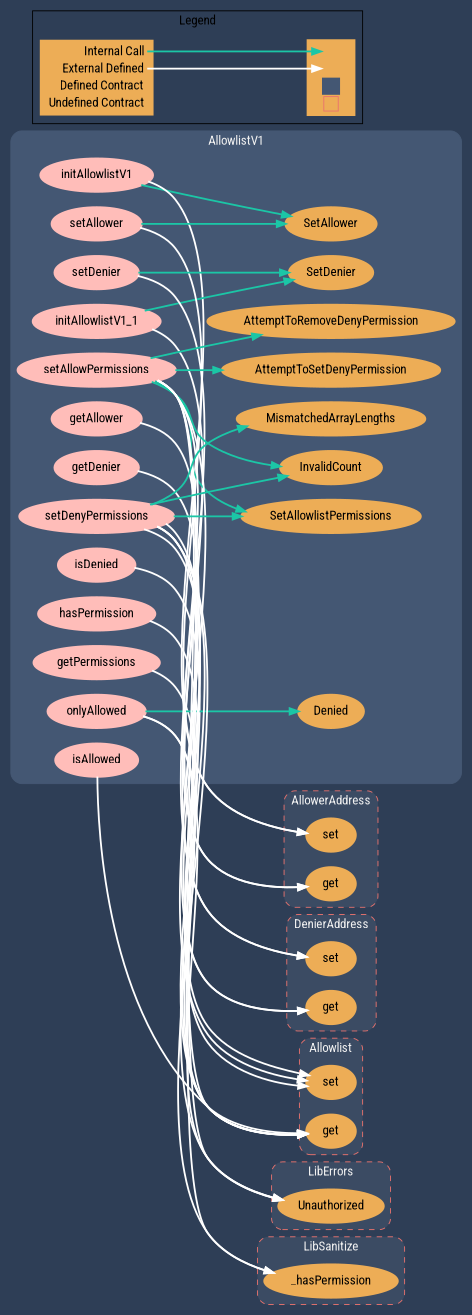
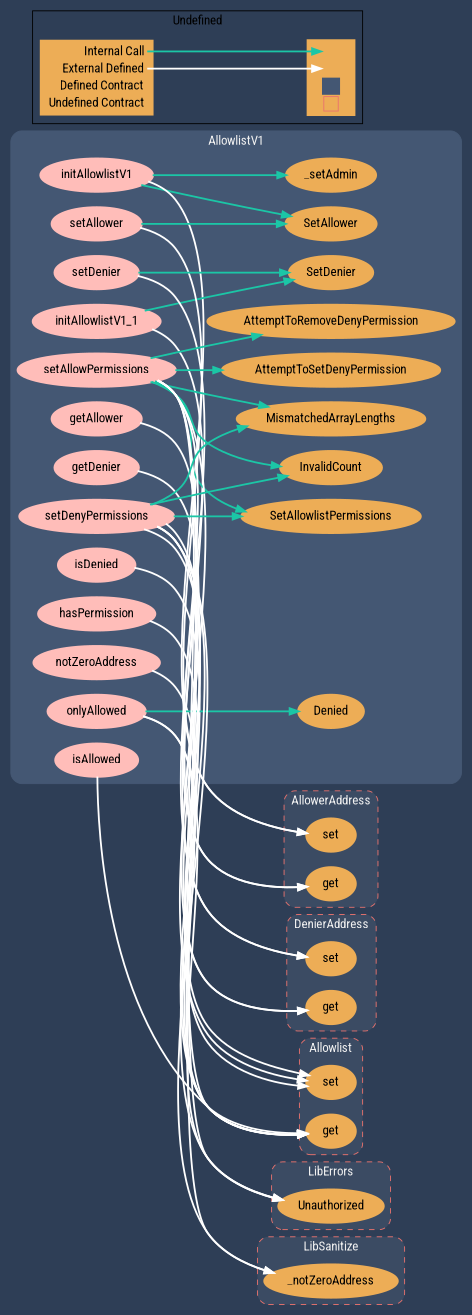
  digraph {
    bgcolor="#2e3e56"
    compound=true
    fontname="Roboto Condensed"
    rankdir=LR
    node [color="#edad56" fillcolor="#edad56" fontname="Roboto Condensed" penwidth=3 style=filled]
    edge [color=white fontname="Roboto Condensed" penwidth=2]
    n1 [color="#ffbdb9" fillcolor="#ffbdb9" label=initAllowlistV1]
    n2 [color="#ffbdb9" fillcolor="#ffbdb9" label=initAllowlistV1_1]
    n3 [color="#ffbdb9" fillcolor="#ffbdb9" label=getAllower]
    n4 [color="#ffbdb9" fillcolor="#ffbdb9" label=getDenier]
    n5 [color="#ffbdb9" fillcolor="#ffbdb9" label=isAllowed]
    n6 [color="#ffbdb9" fillcolor="#ffbdb9" label=isDenied]
    n7 [color="#ffbdb9" fillcolor="#ffbdb9" label=hasPermission]
-   n8 [color="#ffbdb9" fillcolor="#ffbdb9" label=getPermissions]
+   n8 [color="#ffbdb9" fillcolor="#ffbdb9" label=notZeroAddress]
    n9 [color="#ffbdb9" fillcolor="#ffbdb9" label=onlyAllowed]
    n10 [color="#ffbdb9" fillcolor="#ffbdb9" label=setAllower]
    n11 [color="#ffbdb9" fillcolor="#ffbdb9" label=setDenier]
    n12 [color="#ffbdb9" fillcolor="#ffbdb9" label=setAllowPermissions]
    n13 [color="#ffbdb9" fillcolor="#ffbdb9" label=setDenyPermissions]
+   n14 [label=_setAdmin]
    n15 [label=SetAllower]
    n16 [label=SetDenier]
    n17 [label=Denied]
    n18 [label=InvalidCount]
    n19 [label=MismatchedArrayLengths]
    n20 [label=AttemptToRemoveDenyPermission]
    n21 [label=AttemptToSetDenyPermission]
    n22 [label=SetAllowlistPermissions]
    n23 [label=set]
    n24 [label=get]
    n25 [label=set]
    n26 [label=get]
    n27 [label=get]
    n28 [label=set]
    n29 [label=<<table border="0" cellpadding="2" cellspacing="0" cellborder="0">   <tr><td align="right" port="i1">Internal Call</td></tr>   <tr><td align="right" port="i2">External Defined</td></tr>   <tr><td align="right" port="i3">Defined Contract</td></tr>   <tr><td align="right" port="i4">Undefined Contract</td></tr>   </table>> shape=plaintext]
    n30 [label=<<table border="0" cellpadding="2" cellspacing="0" cellborder="0">   <tr><td port="i1">&nbsp;&nbsp;&nbsp;</td></tr>   <tr><td port="i2">&nbsp;&nbsp;&nbsp;</td></tr>   <tr><td port="i3" bgcolor="#445773">&nbsp;&nbsp;&nbsp;</td></tr>   <tr><td port="i4">     <table border="1" cellborder="0" cellspacing="0" cellpadding="7" color="#e8726d">       <tr>        <td></td>       </tr>      </table>   </td></tr>   </table>> shape=plaintext]
    n31 [label=Unauthorized]
-   n32 [label=_hasPermission]
+   n32 [label=_notZeroAddress]
    subgraph cluster_1 {
      bgcolor="#445773"
      color="#445773"
      fontcolor="#f0f0f0"
      label=AllowlistV1
      style=rounded
      n1
      n2
      n3
      n4
      n5
      n6
      n7
      n8
      n9
      n10
      n11
      n12
      n13
+     n14
      n15
      n16
      n17
      n18
      n19
      n20
      n21
      n22
    }
    subgraph cluster_2 {
      bgcolor="#3b4b63"
      color="#e8726d"
      fontcolor="#f0f0f0"
      label=LibSanitize
      style="rounded,dashed"
      n32
    }
    subgraph cluster_3 {
      bgcolor="#3b4b63"
      color="#e8726d"
      fontcolor="#f0f0f0"
      label=LibErrors
      style="rounded,dashed"
      n31
    }
    subgraph cluster_4 {
      bgcolor="#3b4b63"
      color="#e8726d"
      fontcolor="#f0f0f0"
      label=AllowerAddress
      style="rounded,dashed"
      n23
      n24
    }
    subgraph cluster_5 {
      bgcolor="#3b4b63"
      color="#e8726d"
      fontcolor="#f0f0f0"
      label=DenierAddress
      style="rounded,dashed"
      n25
      n26
    }
    subgraph cluster_6 {
      bgcolor="#3b4b63"
      color="#e8726d"
      fontcolor="#f0f0f0"
      label=Allowlist
      style="rounded,dashed"
      n27
      n28
    }
    subgraph cluster_7 {
-     label=Legend
+     label=Undefined
      n29
      n30
    }
+   n1 -> n14 [color="#1bc6a6"]
    n1 -> n15 [color="#1bc6a6"]
    n1 -> n23
    n2 -> n16 [color="#1bc6a6"]
    n2 -> n25
    n3 -> n24
    n4 -> n26
    n5 -> n27
    n6 -> n27
    n7 -> n27
    n8 -> n27
    n9 -> n17 [color="#1bc6a6"]
    n9 -> n27
    n9 -> n31
    n10 -> n15 [color="#1bc6a6"]
    n10 -> n23
    n11 -> n16 [color="#1bc6a6"]
    n11 -> n25
    n12 -> n18 [color="#1bc6a6"]
+   n12 -> n19 [color="#1bc6a6"]
    n12 -> n20 [color="#1bc6a6"]
    n12 -> n21 [color="#1bc6a6"]
    n12 -> n22 [color="#1bc6a6"]
    n12 -> n24
    n12 -> n27
    n12 -> n28
    n12 -> n31
    n12 -> n32
    n13 -> n18 [color="#1bc6a6"]
    n13 -> n19 [color="#1bc6a6"]
    n13 -> n22 [color="#1bc6a6"]
    n13 -> n26
    n13 -> n28
    n13 -> n28
    n13 -> n31
    n13 -> n32
    n29 -> n30 [color="#1bc6a6" headport="i1:w" tailport="i1:e"]
    n29 -> n30 [headport="i2:w" tailport="i2:e"]
  }
